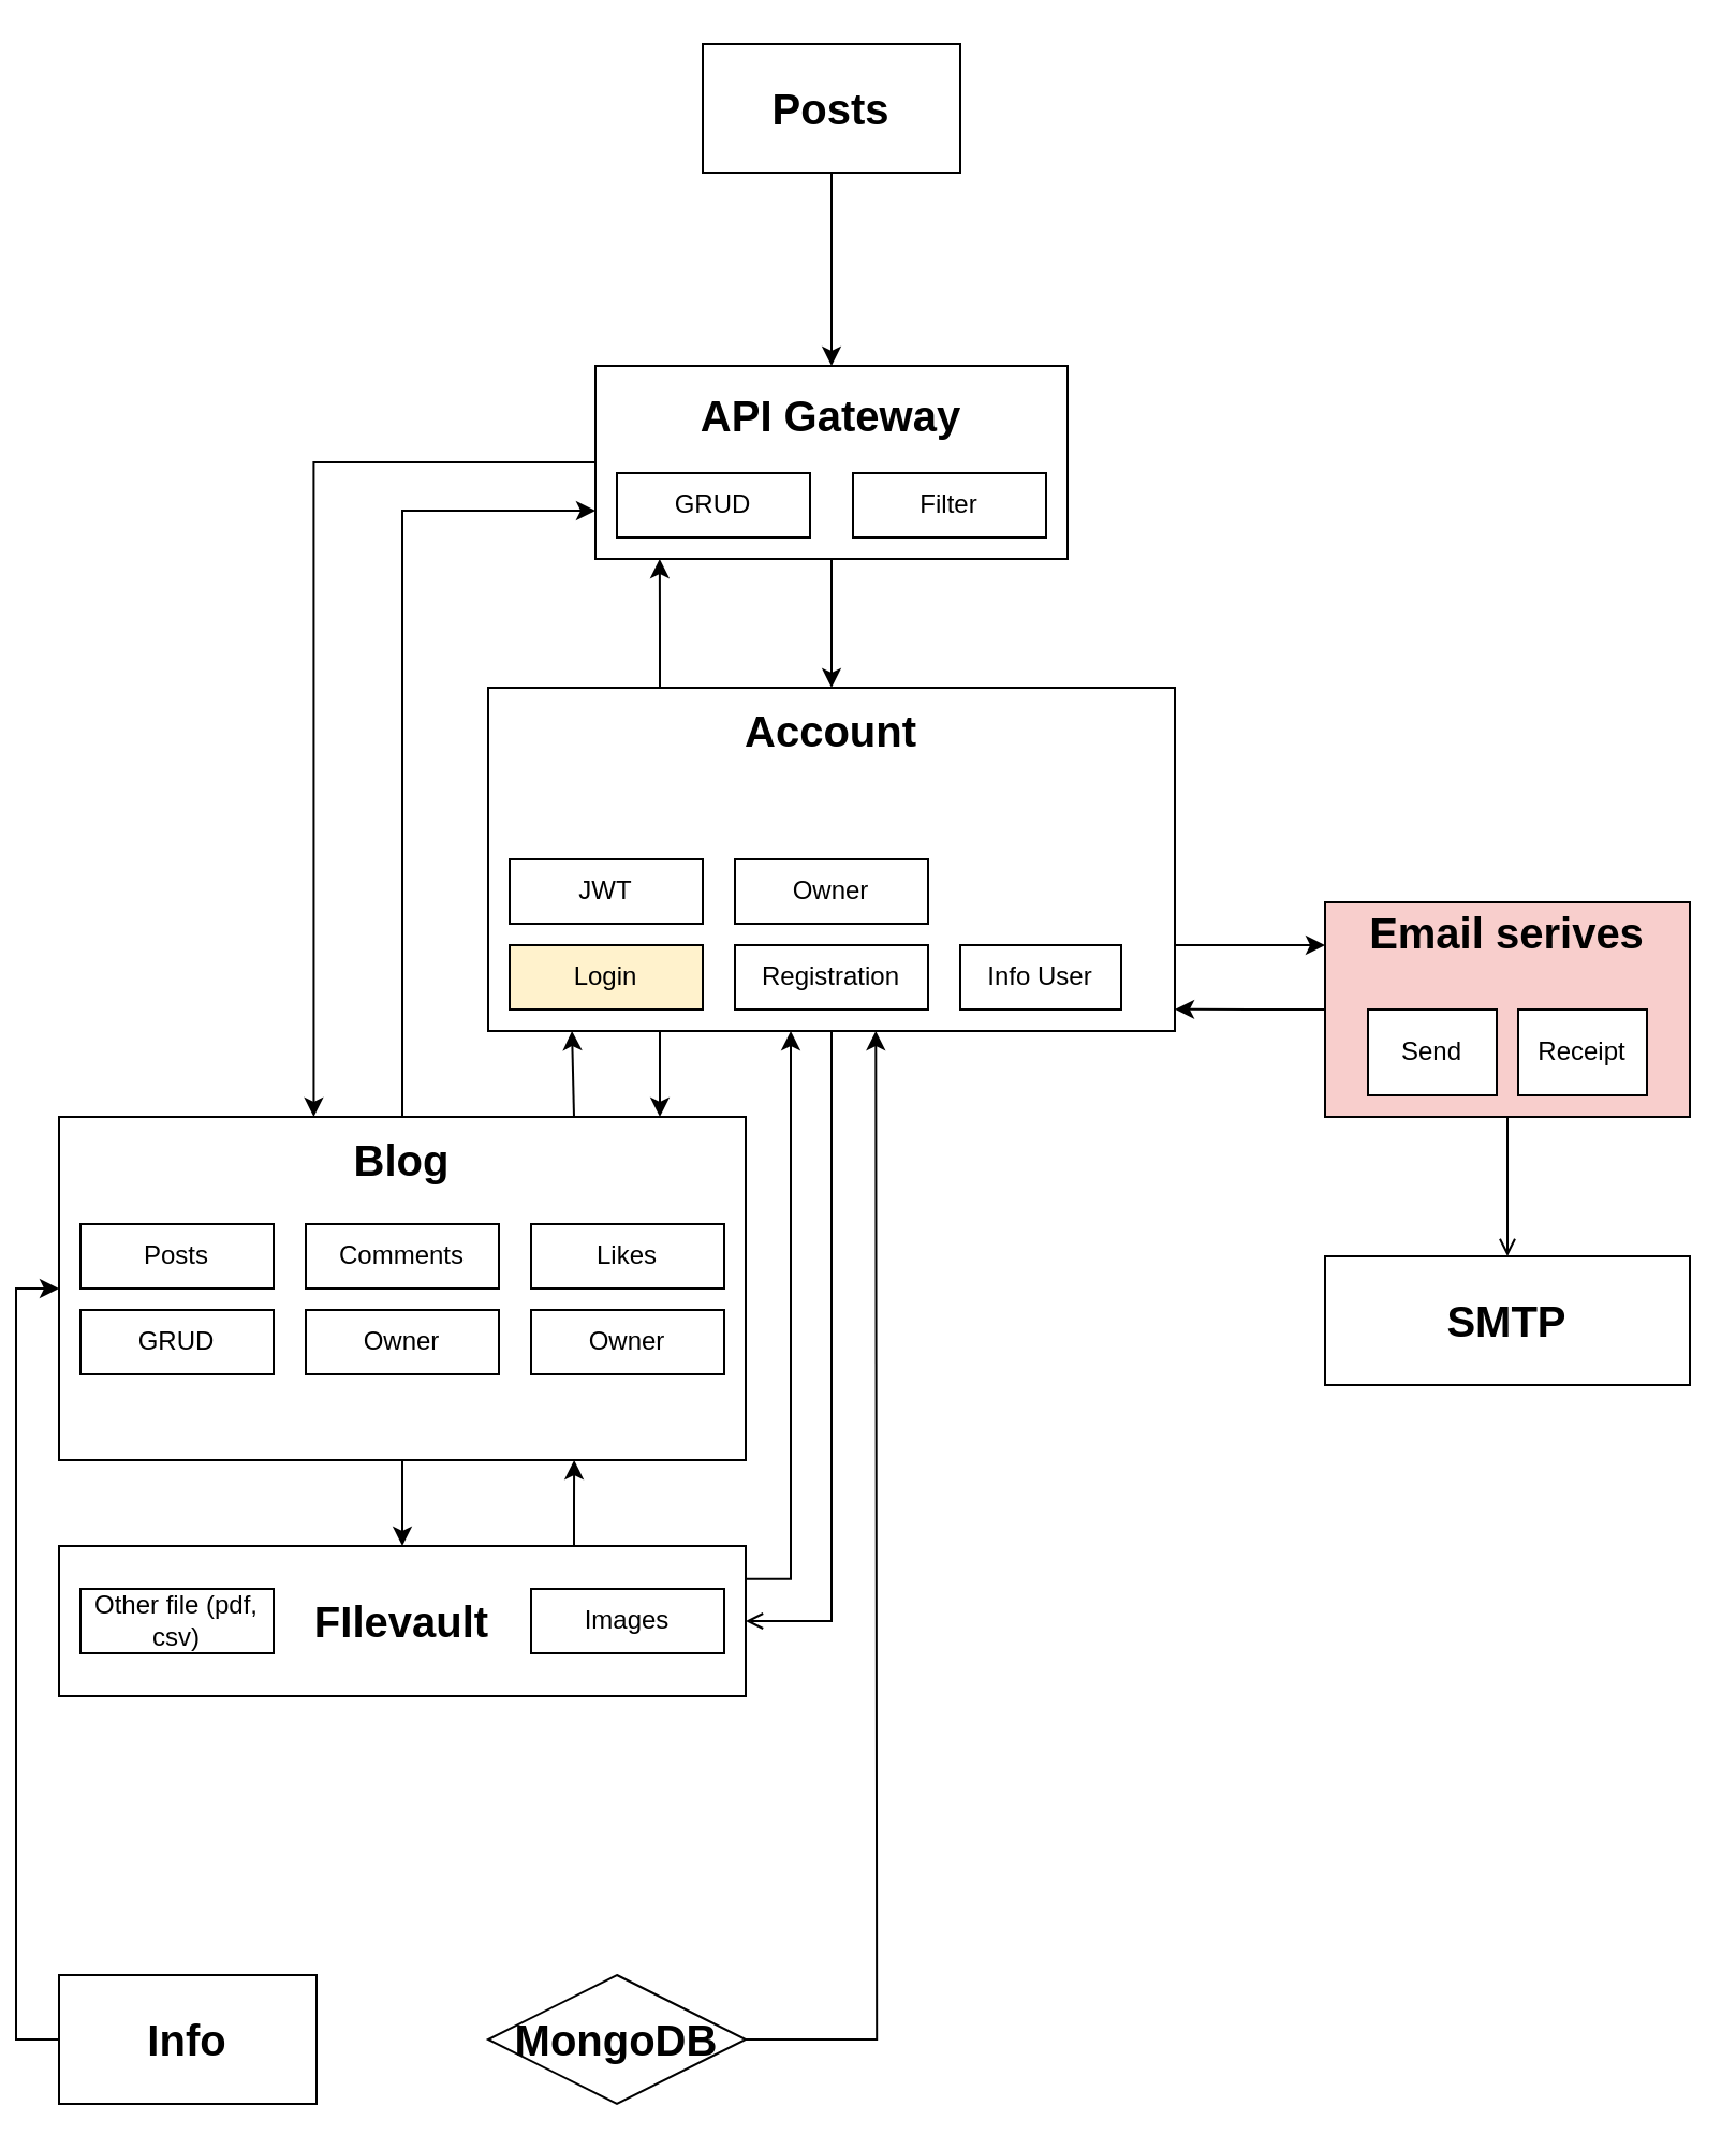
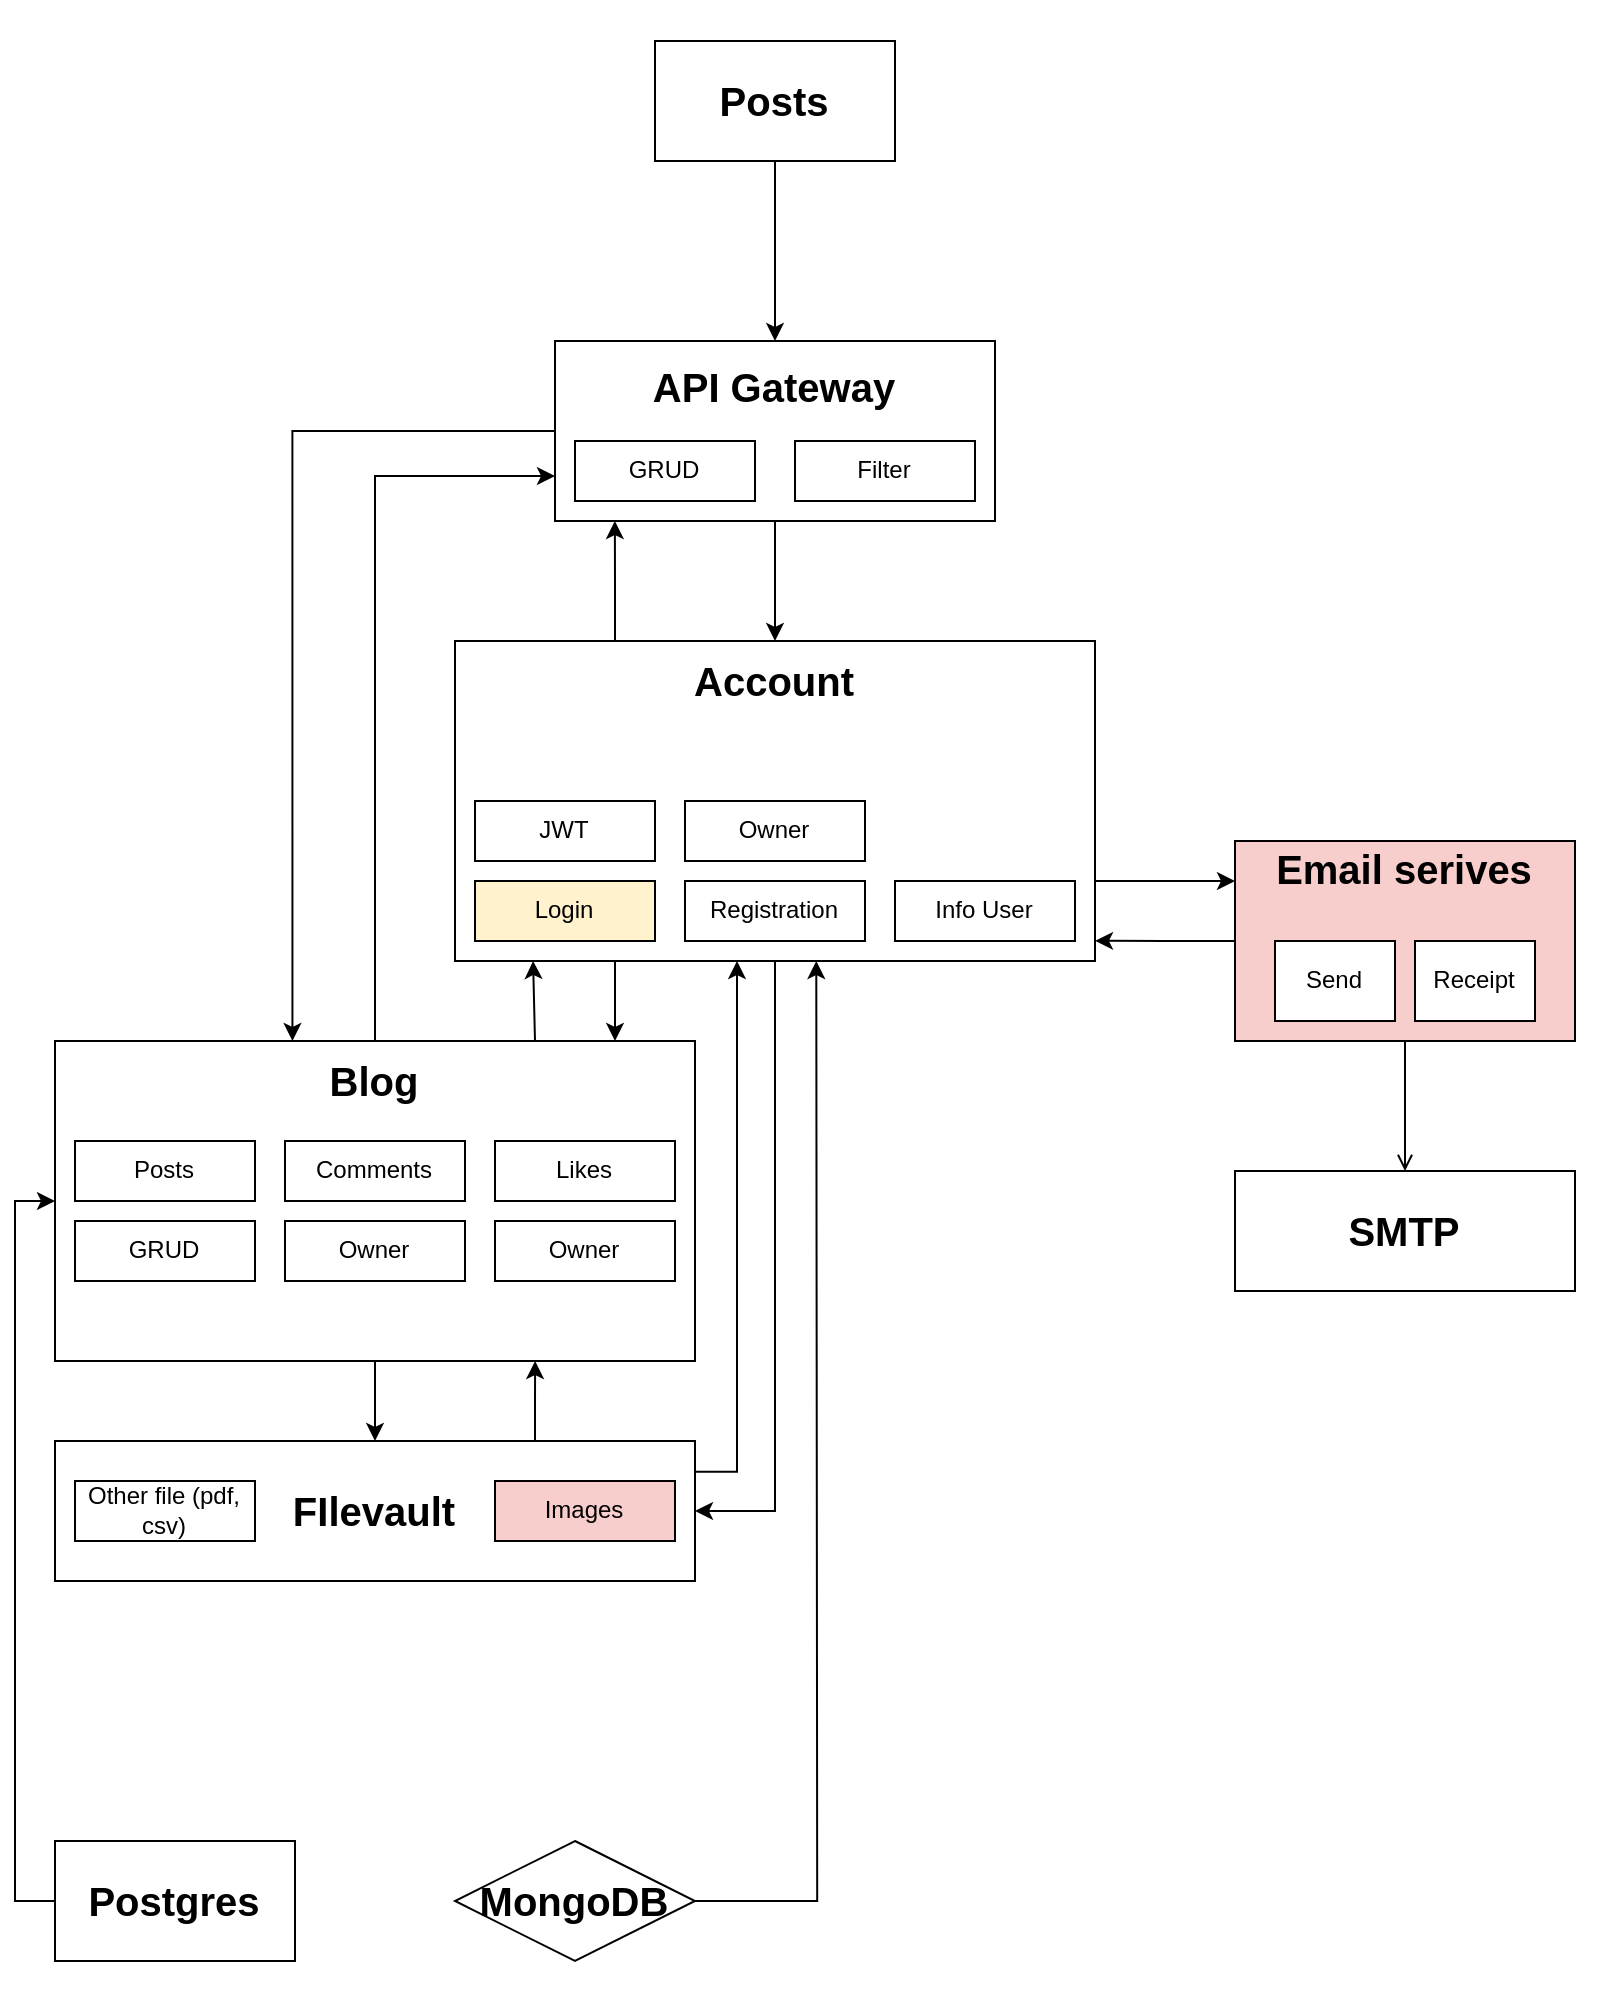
  <mxCell id="0" />
  <mxCell id="1" parent="0" />
  <mxCell id="2" style="edgeStyle=orthogonalEdgeStyle;rounded=0;orthogonalLoop=1;jettySize=auto;html=1;entryX=0.5;entryY=0;entryDx=0;entryDy=0;" edge="1" parent="1" source="3" target="31"><mxGeometry relative="1" as="geometry" /></mxCell>
  <mxCell id="3" value="&lt;font style=&quot;font-size: 20px;&quot;&gt;&lt;b&gt;Posts&lt;/b&gt;&lt;/font&gt;" style="rounded=0;whiteSpace=wrap;html=1;" vertex="1" parent="1"><mxGeometry x="320" y="20" width="120" height="60" as="geometry" /></mxCell>
- <mxCell id="4" style="edgeStyle=orthogonalEdgeStyle;rounded=0;orthogonalLoop=1;jettySize=auto;html=1;entryX=1;entryY=0.5;entryDx=0;entryDy=0;endArrow=open;" edge="1" parent="1" source="13" target="27"><mxGeometry relative="1" as="geometry" /></mxCell>
+ <mxCell id="4" style="edgeStyle=orthogonalEdgeStyle;rounded=0;orthogonalLoop=1;jettySize=auto;html=1;entryX=1;entryY=0.5;entryDx=0;entryDy=0;" edge="1" parent="1" source="13" target="27"><mxGeometry relative="1" as="geometry" /></mxCell>
  <mxCell id="5" style="edgeStyle=orthogonalEdgeStyle;rounded=0;orthogonalLoop=1;jettySize=auto;html=1;entryX=0.5;entryY=0;entryDx=0;entryDy=0;" edge="1" parent="1" source="18" target="27"><mxGeometry relative="1" as="geometry" /></mxCell>
  <mxCell id="6" style="edgeStyle=orthogonalEdgeStyle;rounded=0;orthogonalLoop=1;jettySize=auto;html=1;exitX=0.5;exitY=1;exitDx=0;exitDy=0;entryX=0.5;entryY=0;entryDx=0;entryDy=0;endArrow=open;" edge="1" parent="1" source="7" target="39"><mxGeometry relative="1" as="geometry" /></mxCell>
  <mxCell id="7" value="&lt;font style=&quot;font-size: 20px;&quot;&gt;&lt;b&gt;Email serives&lt;br&gt;&lt;br&gt;&lt;br&gt;&lt;br&gt;&lt;/b&gt;&lt;/font&gt;" style="whiteSpace=wrap;html=1;rounded=0;fillColor=#f8cecc;" vertex="1" parent="1"><mxGeometry x="610" y="420" width="170" height="100" as="geometry" /></mxCell>
  <mxCell id="8" style="edgeStyle=orthogonalEdgeStyle;rounded=0;orthogonalLoop=1;jettySize=auto;html=1;entryX=0.5;entryY=0;entryDx=0;entryDy=0;" edge="1" parent="1" source="31" target="11"><mxGeometry relative="1" as="geometry" /></mxCell>
  <mxCell id="9" style="edgeStyle=orthogonalEdgeStyle;rounded=0;orthogonalLoop=1;jettySize=auto;html=1;exitX=0;exitY=0.5;exitDx=0;exitDy=0;entryX=0.371;entryY=0;entryDx=0;entryDy=0;entryPerimeter=0;" edge="1" parent="1" source="31" target="18"><mxGeometry relative="1" as="geometry" /></mxCell>
  <mxCell id="10" value="" style="group" vertex="1" connectable="0" parent="1"><mxGeometry x="220" y="320" width="320" height="160" as="geometry" /></mxCell>
  <mxCell id="11" value="&lt;font style=&quot;font-size: 20px;&quot;&gt;&lt;b&gt;Account&lt;br&gt;&lt;br&gt;&lt;br&gt;&lt;br&gt;&lt;br&gt;&lt;br&gt;&lt;/b&gt;&lt;/font&gt;" style="whiteSpace=wrap;html=1;rounded=0;" vertex="1" parent="10"><mxGeometry width="320" height="160" as="geometry" /></mxCell>
  <mxCell id="12" value="Login" style="rounded=0;whiteSpace=wrap;html=1;fillColor=#fff2cc;" vertex="1" parent="10"><mxGeometry x="10" y="120" width="90" height="30" as="geometry" /></mxCell>
  <mxCell id="13" value="Registration" style="rounded=0;whiteSpace=wrap;html=1;" vertex="1" parent="10"><mxGeometry x="115" y="120" width="90" height="30" as="geometry" /></mxCell>
- <mxCell id="14" value="Info User" style="rounded=0;whiteSpace=wrap;html=1;" vertex="1" parent="10"><mxGeometry x="220" y="120" width="75" height="30" as="geometry" /></mxCell>
+ <mxCell id="14" value="Info User" style="rounded=0;whiteSpace=wrap;html=1;" vertex="1" parent="10"><mxGeometry x="220" y="120" width="90" height="30" as="geometry" /></mxCell>
  <mxCell id="15" value="JWT" style="rounded=0;whiteSpace=wrap;html=1;" vertex="1" parent="10"><mxGeometry x="10" y="80" width="90" height="30" as="geometry" /></mxCell>
  <mxCell id="16" value="Owner" style="rounded=0;whiteSpace=wrap;html=1;" vertex="1" parent="10"><mxGeometry x="115" y="80" width="90" height="30" as="geometry" /></mxCell>
  <mxCell id="17" value="" style="group" vertex="1" connectable="0" parent="1"><mxGeometry x="20" y="520" width="320" height="160" as="geometry" /></mxCell>
  <mxCell id="18" value="&lt;font style=&quot;font-size: 20px;&quot;&gt;&lt;b&gt;Blog&lt;br&gt;&lt;br&gt;&lt;br&gt;&lt;br&gt;&lt;br&gt;&lt;br&gt;&lt;/b&gt;&lt;/font&gt;" style="whiteSpace=wrap;html=1;rounded=0;" vertex="1" parent="17"><mxGeometry width="320" height="160" as="geometry" /></mxCell>
  <mxCell id="19" value="Posts" style="rounded=0;whiteSpace=wrap;html=1;" vertex="1" parent="17"><mxGeometry x="10" y="50" width="90" height="30" as="geometry" /></mxCell>
  <mxCell id="20" value="Comments" style="rounded=0;whiteSpace=wrap;html=1;" vertex="1" parent="17"><mxGeometry x="115" y="50" width="90" height="30" as="geometry" /></mxCell>
  <mxCell id="21" value="Likes" style="rounded=0;whiteSpace=wrap;html=1;" vertex="1" parent="17"><mxGeometry x="220" y="50" width="90" height="30" as="geometry" /></mxCell>
  <mxCell id="22" value="GRUD" style="rounded=0;whiteSpace=wrap;html=1;" vertex="1" parent="17"><mxGeometry x="10" y="90" width="90" height="30" as="geometry" /></mxCell>
  <mxCell id="23" value="Owner" style="rounded=0;whiteSpace=wrap;html=1;" vertex="1" parent="17"><mxGeometry x="115" y="90" width="90" height="30" as="geometry" /></mxCell>
  <mxCell id="24" value="Owner" style="rounded=0;whiteSpace=wrap;html=1;" vertex="1" parent="17"><mxGeometry x="220" y="90" width="90" height="30" as="geometry" /></mxCell>
  <mxCell id="25" value="" style="group" vertex="1" connectable="0" parent="1"><mxGeometry x="20" y="720" width="320" height="70" as="geometry" /></mxCell>
  <mxCell id="26" style="edgeStyle=orthogonalEdgeStyle;rounded=0;orthogonalLoop=1;jettySize=auto;html=1;exitX=0.75;exitY=0;exitDx=0;exitDy=0;" edge="1" parent="25" source="27"><mxGeometry relative="1" as="geometry"><mxPoint x="240.059" y="-40" as="targetPoint" /></mxGeometry></mxCell>
  <mxCell id="27" value="&lt;font style=&quot;font-size: 20px;&quot;&gt;&lt;b&gt;FIlevault&lt;/b&gt;&lt;/font&gt;" style="rounded=0;whiteSpace=wrap;html=1;" vertex="1" parent="25"><mxGeometry width="320" height="70" as="geometry" /></mxCell>
- <mxCell id="28" value="Images" style="rounded=0;whiteSpace=wrap;html=1;" vertex="1" parent="25"><mxGeometry x="220" y="20" width="90" height="30" as="geometry" /></mxCell>
+ <mxCell id="28" value="Images" style="rounded=0;whiteSpace=wrap;html=1;fillColor=#f8cecc;" vertex="1" parent="25"><mxGeometry x="220" y="20" width="90" height="30" as="geometry" /></mxCell>
  <mxCell id="29" value="Other file (pdf, csv)" style="rounded=0;whiteSpace=wrap;html=1;" vertex="1" parent="25"><mxGeometry x="10" y="20" width="90" height="30" as="geometry" /></mxCell>
  <mxCell id="30" value="" style="group" vertex="1" connectable="0" parent="1"><mxGeometry x="270" y="170" width="220" height="90" as="geometry" /></mxCell>
  <mxCell id="31" value="&lt;h3 style=&quot;box-sizing: inherit; text-rendering: optimizelegibility; -webkit-font-smoothing: antialiased; margin: 15px 0px; font-size: 20px; line-height: 30px; padding: 0px; border-bottom: none; align-self: flex-start; text-align: left; background-color: rgb(255, 255, 255); font-variant-ligatures: none;&quot; id=&quot;9.-api-gateway&quot;&gt;&lt;font style=&quot;&quot; face=&quot;Helvetica&quot;&gt;API Gateway&lt;/font&gt;&lt;/h3&gt;&lt;div&gt;&lt;font style=&quot;&quot; face=&quot;Helvetica&quot;&gt;&lt;br&gt;&lt;/font&gt;&lt;/div&gt;&lt;div&gt;&lt;font style=&quot;&quot; face=&quot;Helvetica&quot;&gt;&lt;br&gt;&lt;/font&gt;&lt;/div&gt;&lt;div&gt;&lt;br&gt;&lt;/div&gt;" style="rounded=0;whiteSpace=wrap;html=1;" vertex="1" parent="30"><mxGeometry width="220" height="90" as="geometry" /></mxCell>
  <mxCell id="32" value="GRUD" style="rounded=0;whiteSpace=wrap;html=1;" vertex="1" parent="30"><mxGeometry x="10" y="50" width="90" height="30" as="geometry" /></mxCell>
  <mxCell id="33" value="Filter" style="rounded=0;whiteSpace=wrap;html=1;" vertex="1" parent="30"><mxGeometry x="120" y="50" width="90" height="30" as="geometry" /></mxCell>
  <mxCell id="34" style="edgeStyle=orthogonalEdgeStyle;rounded=0;orthogonalLoop=1;jettySize=auto;html=1;exitX=0.25;exitY=0;exitDx=0;exitDy=0;entryX=0.136;entryY=1;entryDx=0;entryDy=0;entryPerimeter=0;" edge="1" parent="1" source="11" target="31"><mxGeometry relative="1" as="geometry" /></mxCell>
  <mxCell id="35" style="edgeStyle=orthogonalEdgeStyle;rounded=0;orthogonalLoop=1;jettySize=auto;html=1;exitX=0.5;exitY=0;exitDx=0;exitDy=0;entryX=0;entryY=0.75;entryDx=0;entryDy=0;" edge="1" parent="1" source="18" target="31"><mxGeometry relative="1" as="geometry" /></mxCell>
  <mxCell id="36" style="edgeStyle=orthogonalEdgeStyle;rounded=0;orthogonalLoop=1;jettySize=auto;html=1;exitX=1;exitY=0.75;exitDx=0;exitDy=0;" edge="1" parent="1" source="11"><mxGeometry relative="1" as="geometry"><mxPoint x="610" y="440" as="targetPoint" /><Array as="points"><mxPoint x="610" y="440" /></Array></mxGeometry></mxCell>
  <mxCell id="37" style="edgeStyle=orthogonalEdgeStyle;rounded=0;orthogonalLoop=1;jettySize=auto;html=1;exitX=0.25;exitY=1;exitDx=0;exitDy=0;entryX=0.875;entryY=0;entryDx=0;entryDy=0;entryPerimeter=0;" edge="1" parent="1" source="11" target="18"><mxGeometry relative="1" as="geometry" /></mxCell>
  <mxCell id="38" style="edgeStyle=orthogonalEdgeStyle;rounded=0;orthogonalLoop=1;jettySize=auto;html=1;exitX=0.75;exitY=0;exitDx=0;exitDy=0;entryX=0.122;entryY=1;entryDx=0;entryDy=0;entryPerimeter=0;" edge="1" parent="1" source="18" target="11"><mxGeometry relative="1" as="geometry"><Array as="points"><mxPoint x="260" y="480" /></Array></mxGeometry></mxCell>
  <mxCell id="39" value="&lt;font style=&quot;font-size: 20px;&quot;&gt;&lt;b&gt;SMTP&lt;br&gt;&lt;/b&gt;&lt;/font&gt;" style="whiteSpace=wrap;html=1;rounded=0;" vertex="1" parent="1"><mxGeometry x="610" y="585" width="170" height="60" as="geometry" /></mxCell>
  <mxCell id="40" style="edgeStyle=orthogonalEdgeStyle;rounded=0;orthogonalLoop=1;jettySize=auto;html=1;exitX=1;exitY=0.25;exitDx=0;exitDy=0;" edge="1" parent="1" target="11"><mxGeometry relative="1" as="geometry"><mxPoint x="340" y="735.42" as="sourcePoint" /><mxPoint x="358.88" y="480" as="targetPoint" /><Array as="points"><mxPoint x="361" y="735" /></Array></mxGeometry></mxCell>
  <mxCell id="41" value="Receipt" style="rounded=0;whiteSpace=wrap;html=1;" vertex="1" parent="1"><mxGeometry x="700" y="470" width="60" height="40" as="geometry" /></mxCell>
  <mxCell id="42" value="Send" style="rounded=0;whiteSpace=wrap;html=1;" vertex="1" parent="1"><mxGeometry x="630" y="470" width="60" height="40" as="geometry" /></mxCell>
  <mxCell id="43" style="edgeStyle=orthogonalEdgeStyle;rounded=0;orthogonalLoop=1;jettySize=auto;html=1;exitX=0;exitY=0.5;exitDx=0;exitDy=0;entryX=1;entryY=0.937;entryDx=0;entryDy=0;entryPerimeter=0;" edge="1" parent="1" source="7" target="11"><mxGeometry relative="1" as="geometry" /></mxCell>
  <mxCell id="44" value="&lt;b&gt;&lt;font style=&quot;font-size: 20px;&quot;&gt;MongoDB&lt;/font&gt;&lt;/b&gt;" style="rhombus;whiteSpace=wrap;html=1;" vertex="1" parent="1"><mxGeometry x="220" y="920" width="120" height="60" as="geometry" /></mxCell>
  <mxCell id="45" style="edgeStyle=orthogonalEdgeStyle;rounded=0;orthogonalLoop=1;jettySize=auto;html=1;exitX=0;exitY=0.5;exitDx=0;exitDy=0;entryX=0;entryY=0.5;entryDx=0;entryDy=0;" edge="1" parent="1" source="46" target="18"><mxGeometry relative="1" as="geometry" /></mxCell>
- <mxCell id="46" value="&lt;b&gt;&lt;font style=&quot;font-size: 20px;&quot;&gt;Info&lt;/font&gt;&lt;/b&gt;" style="rounded=0;whiteSpace=wrap;html=1;" vertex="1" parent="1"><mxGeometry x="20" y="920" width="120" height="60" as="geometry" /></mxCell>
+ <mxCell id="46" value="&lt;b&gt;&lt;font style=&quot;font-size: 20px;&quot;&gt;Postgres&lt;/font&gt;&lt;/b&gt;" style="rounded=0;whiteSpace=wrap;html=1;" vertex="1" parent="1"><mxGeometry x="20" y="920" width="120" height="60" as="geometry" /></mxCell>
  <mxCell id="47" style="edgeStyle=orthogonalEdgeStyle;rounded=0;orthogonalLoop=1;jettySize=auto;html=1;exitX=1;exitY=0.5;exitDx=0;exitDy=0;entryX=0.627;entryY=0.994;entryDx=0;entryDy=0;entryPerimeter=0;" edge="1" parent="1" source="44"><mxGeometry relative="1" as="geometry"><mxPoint x="320" y="950.96" as="sourcePoint" /><mxPoint x="400.64" y="480" as="targetPoint" /></mxGeometry></mxCell>
